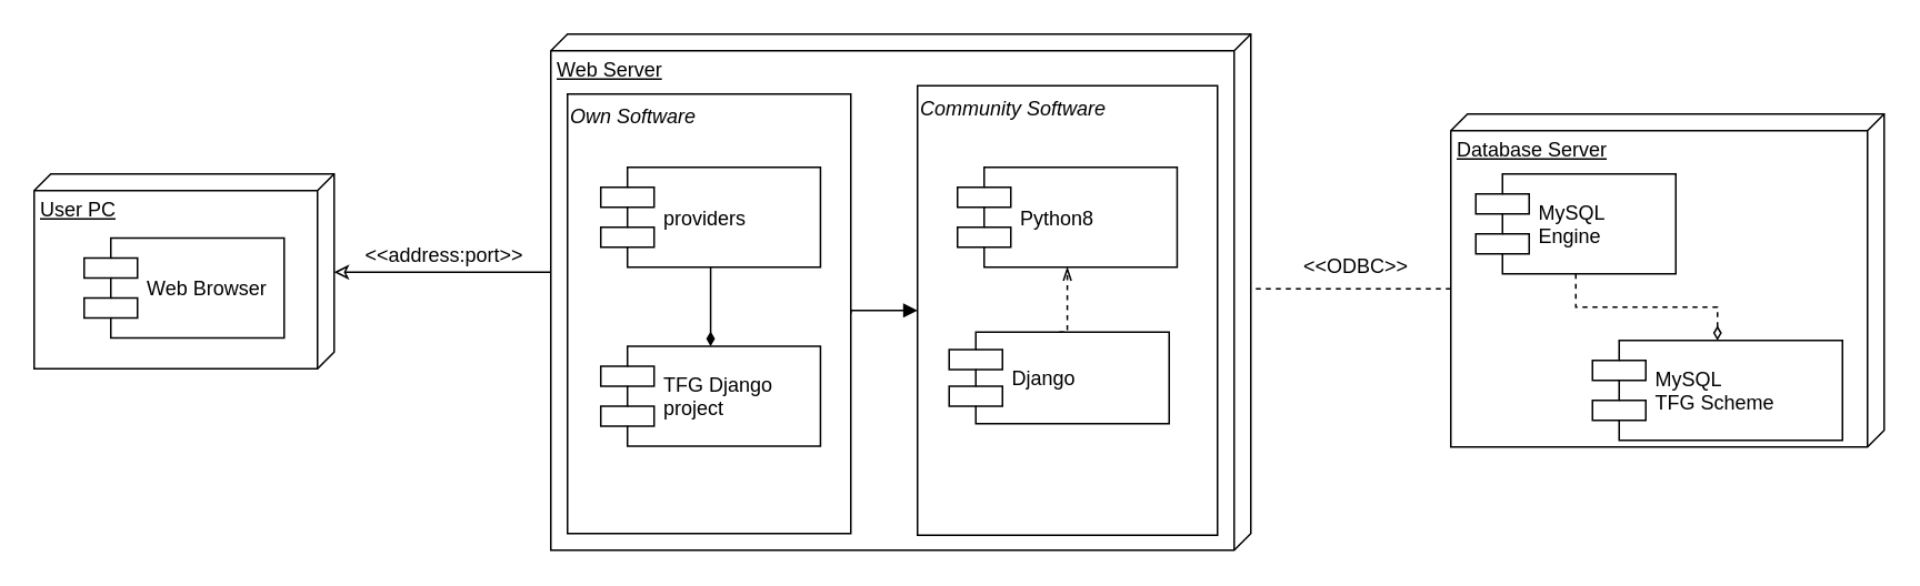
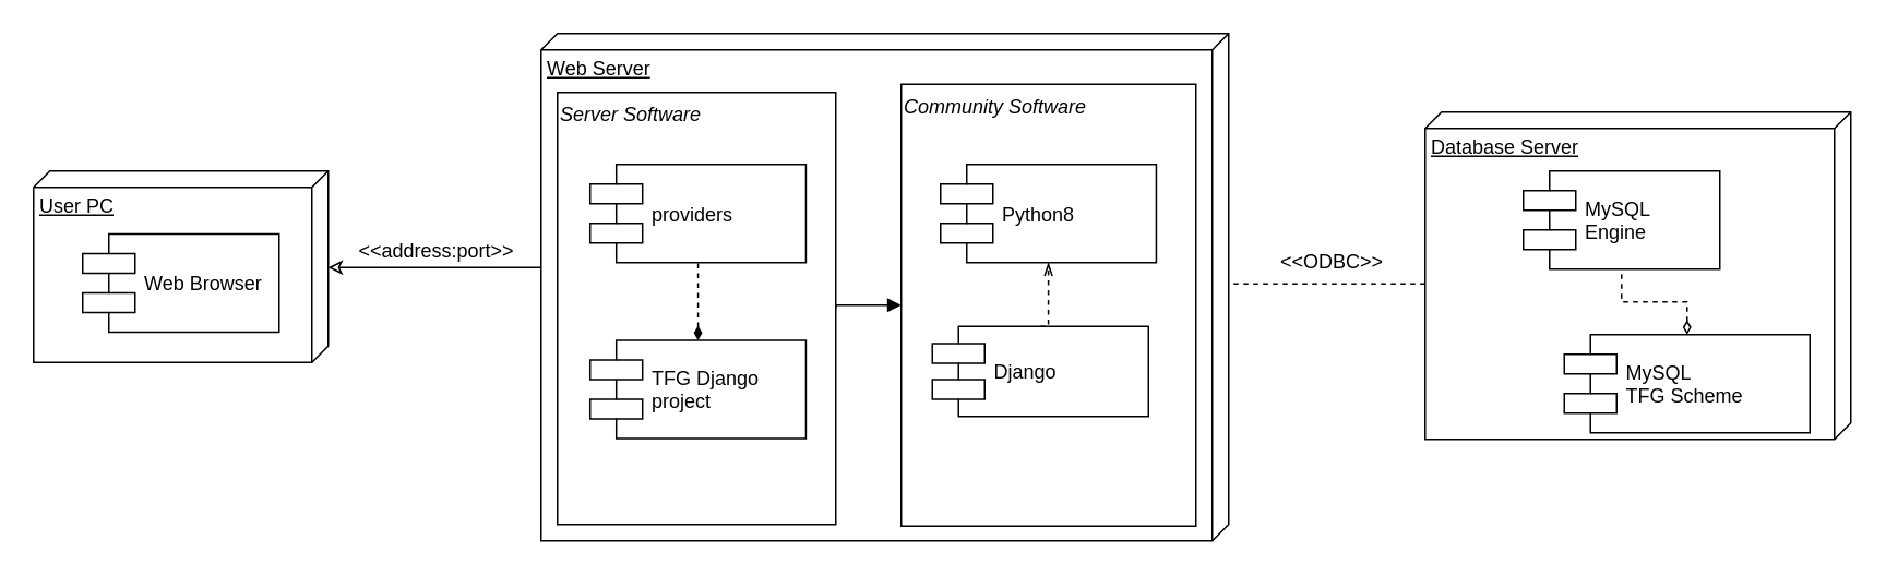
  <mxCell id="0" />
  <mxCell id="1" parent="0" />
  <mxCell id="2" value="Web Server" style="verticalAlign=top;align=left;spacingTop=8;spacingLeft=2;spacingRight=12;shape=cube;size=10;direction=south;fontStyle=4;html=1;" parent="1" vertex="1"><mxGeometry x="330" y="20" width="420" height="310" as="geometry" /></mxCell>
  <mxCell id="3" value="&amp;lt;&amp;lt;ODBC&amp;gt;&amp;gt;" style="text;html=1;resizable=0;points=[];autosize=1;align=left;verticalAlign=top;spacingTop=-4;rotation=0;" parent="1" vertex="1"><mxGeometry x="780" y="150" width="80" height="20" as="geometry" /></mxCell>
  <mxCell id="4" value="" style="group" parent="1" vertex="1" connectable="0"><mxGeometry x="20" y="104" width="180" height="117" as="geometry" /></mxCell>
  <mxCell id="5" value="User PC" style="verticalAlign=top;align=left;spacingTop=8;spacingLeft=2;spacingRight=12;shape=cube;size=10;direction=south;fontStyle=4;html=1;" parent="4" vertex="1"><mxGeometry width="180" height="117" as="geometry" /></mxCell>
  <mxCell id="6" value="Web Browser" style="shape=component;align=left;spacingLeft=36;" parent="4" vertex="1"><mxGeometry x="30" y="38.5" width="120" height="60" as="geometry" /></mxCell>
  <mxCell id="7" style="edgeStyle=orthogonalEdgeStyle;rounded=0;orthogonalLoop=1;jettySize=auto;html=1;startArrow=none;startFill=0;endArrow=classic;endFill=0;" parent="1" source="2" target="5" edge="1"><mxGeometry relative="1" as="geometry"><mxPoint x="370" y="163" as="sourcePoint" /><Array as="points"><mxPoint x="310" y="163" /><mxPoint x="310" y="163" /></Array></mxGeometry></mxCell>
  <mxCell id="8" value="&amp;lt;&amp;lt;address:port&amp;gt;&amp;gt;" style="text;html=1;resizable=0;points=[];autosize=1;align=left;verticalAlign=top;spacingTop=-4;" parent="1" vertex="1"><mxGeometry x="217" y="142.5" width="110" height="20" as="geometry" /></mxCell>
  <mxCell id="9" style="edgeStyle=orthogonalEdgeStyle;rounded=0;orthogonalLoop=1;jettySize=auto;html=1;exitX=1;exitY=0.5;exitDx=0;exitDy=0;entryX=0;entryY=0.5;entryDx=0;entryDy=0;endArrow=block;endFill=1;" parent="1" source="10" target="12" edge="1"><mxGeometry relative="1" as="geometry"><Array as="points"><mxPoint x="510" y="186" /></Array></mxGeometry></mxCell>
- <mxCell id="10" value="&lt;i&gt;Own Software&lt;/i&gt;" style="html=1;align=left;verticalAlign=top;" parent="1" vertex="1"><mxGeometry x="340" y="56" width="170" height="264" as="geometry" /></mxCell>
+ <mxCell id="10" value="&lt;i&gt;Server Software&lt;/i&gt;" style="html=1;align=left;verticalAlign=top;" parent="1" vertex="1"><mxGeometry x="340" y="56" width="170" height="264" as="geometry" /></mxCell>
  <mxCell id="11" style="edgeStyle=orthogonalEdgeStyle;rounded=0;orthogonalLoop=1;jettySize=auto;html=1;exitX=0;exitY=0;exitDx=105;exitDy=260;exitPerimeter=0;endArrow=none;endFill=0;dashed=1;" parent="1" source="20" target="2" edge="1"><mxGeometry relative="1" as="geometry"><Array as="points"><mxPoint x="810" y="173" /><mxPoint x="810" y="173" /></Array></mxGeometry></mxCell>
  <mxCell id="12" value="&lt;i&gt;Community Software&lt;/i&gt;" style="html=1;align=left;verticalAlign=top;" parent="1" vertex="1"><mxGeometry x="550" y="51" width="180" height="270" as="geometry" /></mxCell>
  <mxCell id="13" value="Django" style="shape=component;align=left;spacingLeft=36;" parent="1" vertex="1"><mxGeometry x="569" y="199" width="132" height="55" as="geometry" /></mxCell>
  <mxCell id="14" value="Python8" style="shape=component;align=left;spacingLeft=36;" parent="1" vertex="1"><mxGeometry x="574" y="100" width="131.803" height="60" as="geometry" /></mxCell>
  <mxCell id="15" style="edgeStyle=orthogonalEdgeStyle;rounded=0;orthogonalLoop=1;jettySize=auto;html=1;exitX=0.5;exitY=0;exitDx=0;exitDy=0;entryX=0.5;entryY=1;entryDx=0;entryDy=0;endArrow=openThin;endFill=0;dashed=1;startArrow=none;startFill=0;" parent="1" source="13" target="14" edge="1"><mxGeometry relative="1" as="geometry" /></mxCell>
  <mxCell id="16" value="" style="group" parent="1" vertex="1" connectable="0"><mxGeometry x="344.984" y="100" width="131.803" height="167.5" as="geometry" /></mxCell>
  <mxCell id="17" value="TFG Django&#10;project" style="shape=component;align=left;spacingLeft=36;" parent="16" vertex="1"><mxGeometry x="15" y="107.5" width="131.803" height="60" as="geometry" /></mxCell>
  <mxCell id="18" value="providers" style="shape=component;align=left;spacingLeft=36;" parent="16" vertex="1"><mxGeometry x="15" width="131.803" height="60" as="geometry" /></mxCell>
- <mxCell id="19" style="edgeStyle=orthogonalEdgeStyle;rounded=0;orthogonalLoop=1;jettySize=auto;html=1;exitX=0.5;exitY=0;exitDx=0;exitDy=0;entryX=0.5;entryY=1;entryDx=0;entryDy=0;endArrow=none;endFill=0;startArrow=diamondThin;startFill=1;" parent="16" source="17" target="18" edge="1"><mxGeometry relative="1" as="geometry" /></mxCell>
+ <mxCell id="19" style="edgeStyle=orthogonalEdgeStyle;rounded=0;orthogonalLoop=1;jettySize=auto;html=1;exitX=0.5;exitY=0;exitDx=0;exitDy=0;entryX=0.5;entryY=1;entryDx=0;entryDy=0;endArrow=none;endFill=0;startArrow=diamondThin;startFill=1;dashed=1;" parent="16" source="17" target="18" edge="1"><mxGeometry relative="1" as="geometry" /></mxCell>
  <mxCell id="20" value="Database Server" style="verticalAlign=top;align=left;spacingTop=8;spacingLeft=2;spacingRight=12;shape=cube;size=10;direction=south;fontStyle=4;html=1;" parent="1" vertex="1"><mxGeometry x="870" y="68" width="260" height="200" as="geometry" /></mxCell>
- <mxCell id="21" value="MySQL&#10;Engine" style="shape=component;align=left;spacingLeft=36;" parent="1" vertex="1"><mxGeometry x="885" y="104" width="120" height="60" as="geometry" /></mxCell>
+ <mxCell id="21" value="MySQL&#10;Engine" style="shape=component;align=left;spacingLeft=36;" parent="1" vertex="1"><mxGeometry x="930" y="104" width="120" height="60" as="geometry" /></mxCell>
  <mxCell id="22" style="edgeStyle=orthogonalEdgeStyle;rounded=0;orthogonalLoop=1;jettySize=auto;html=1;exitX=0.5;exitY=0;exitDx=0;exitDy=0;endArrow=none;endFill=0;dashed=1;startArrow=diamondThin;startFill=0;" parent="1" source="23" target="21" edge="1"><mxGeometry relative="1" as="geometry" /></mxCell>
  <mxCell id="23" value="MySQL &#10;TFG Scheme" style="shape=component;align=left;spacingLeft=36;" parent="1" vertex="1"><mxGeometry x="955" y="204" width="150" height="60" as="geometry" /></mxCell>
